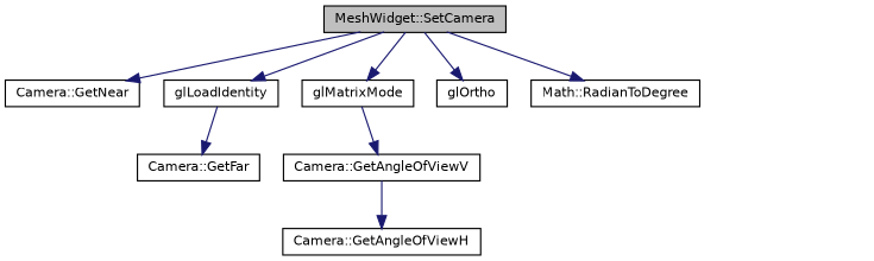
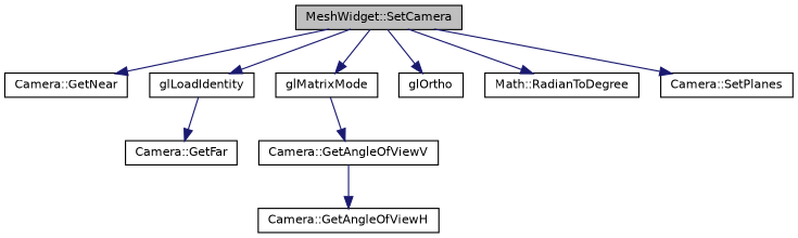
  digraph {
    rankdir=TB
    node [color=black fillcolor=white fontname=Helvetica fontsize=10 shape=record style=filled]
    edge [color=midnightblue fontname=Helvetica fontsize=10 labelfontname=Helvetica labelfontsize=10 style=solid]
    n1 [fillcolor=grey75 fontcolor=black height=0.2 label="MeshWidget::SetCamera" width=0.4]
    n2 [height=0.2 label="Camera::GetNear" width=0.4]
    n3 [height=0.2 label=glLoadIdentity width=0.4]
    n4 [height=0.2 label=glMatrixMode width=0.4]
    n5 [height=0.2 label=glOrtho width=0.4]
    n6 [height=0.2 label="Math::RadianToDegree" width=0.4]
+   n7 [height=0.2 label="Camera::SetPlanes" width=0.4]
    n8 [height=0.2 label="Camera::GetAngleOfViewV" width=0.4]
    n9 [height=0.2 label="Camera::GetAngleOfViewH" width=0.4]
    n10 [height=0.2 label="Camera::GetFar" width=0.4]
    n1 -> n2
    n1 -> n3
    n1 -> n4
    n1 -> n5
    n1 -> n6
+   n1 -> n7
    n3 -> n10
    n4 -> n8
    n8 -> n9
  }
